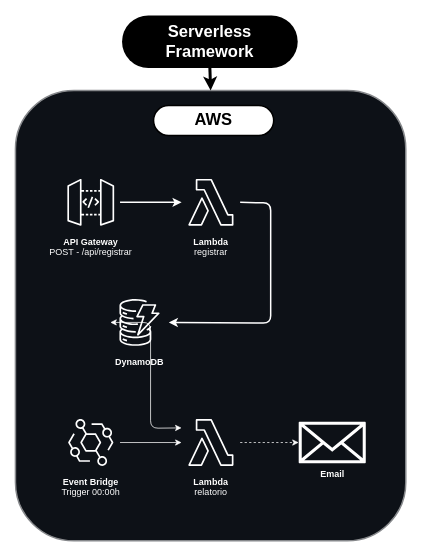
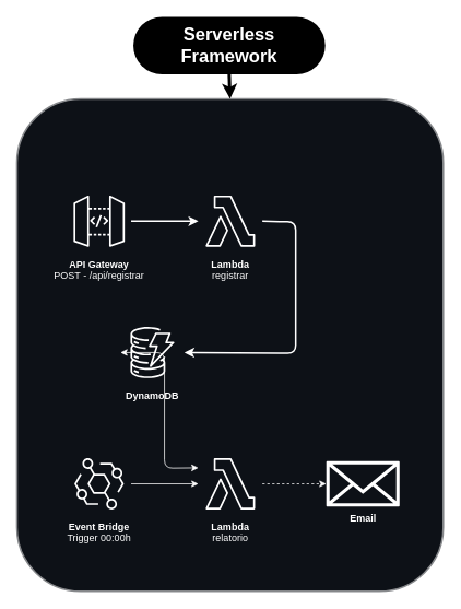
  <mxCell id="0" />
  <mxCell id="1" parent="0" />
  <mxCell id="2" value="" style="rounded=1;whiteSpace=wrap;html=1;movable=1;resizable=1;rotatable=1;deletable=1;editable=1;locked=0;connectable=1;strokeColor=#86888B;fillColor=#0D1117;strokeWidth=2;" parent="1" vertex="1"><mxGeometry x="20" y="120" width="520" height="600" as="geometry" /></mxCell>
  <mxCell id="3" value="&lt;b&gt;&lt;font style=&quot;color: rgb(255, 255, 255);&quot;&gt;DynamoDB&lt;/font&gt;&lt;/b&gt;" style="sketch=0;points=[[0,0,0],[0.25,0,0],[0.5,0,0],[0.75,0,0],[1,0,0],[0,1,0],[0.25,1,0],[0.5,1,0],[0.75,1,0],[1,1,0],[0,0.25,0],[0,0.5,0],[0,0.75,0],[1,0.25,0],[1,0.5,0],[1,0.75,0]];outlineConnect=0;dashed=0;verticalLabelPosition=bottom;verticalAlign=top;align=center;html=1;fontSize=12;fontStyle=0;aspect=fixed;shape=mxgraph.aws4.resourceIcon;resIcon=mxgraph.aws4.dynamodb;movable=0;resizable=0;rotatable=0;deletable=0;editable=0;locked=1;connectable=0;fillColor=none;strokeColor=#FFFFFF;" parent="1" vertex="1"><mxGeometry x="146.33" y="390" width="78" height="78" as="geometry" /></mxCell>
  <mxCell id="4" value="&lt;div&gt;&lt;b&gt;&lt;font style=&quot;color: rgb(255, 255, 255);&quot;&gt;Lambda&lt;/font&gt;&lt;/b&gt;&lt;/div&gt;&lt;font style=&quot;color: rgb(255, 255, 255);&quot;&gt;relatorio&lt;/font&gt;" style="sketch=0;points=[[0,0,0],[0.25,0,0],[0.5,0,0],[0.75,0,0],[1,0,0],[0,1,0],[0.25,1,0],[0.5,1,0],[0.75,1,0],[1,1,0],[0,0.25,0],[0,0.5,0],[0,0.75,0],[1,0.25,0],[1,0.5,0],[1,0.75,0]];outlineConnect=0;fontColor=#232F3E;fillColor=none;strokeColor=light-dark(#FFFFFF,#121212);dashed=0;verticalLabelPosition=bottom;verticalAlign=top;align=center;html=1;fontSize=12;fontStyle=0;aspect=fixed;shape=mxgraph.aws4.resourceIcon;resIcon=mxgraph.aws4.lambda;movable=0;resizable=0;rotatable=0;deletable=0;editable=0;locked=1;connectable=0;" parent="1" vertex="1"><mxGeometry x="241.33" y="550" width="78" height="78" as="geometry" /></mxCell>
  <mxCell id="5" value="&lt;b&gt;&lt;font style=&quot;color: rgb(255, 255, 255);&quot;&gt;Event Bridge&lt;/font&gt;&lt;/b&gt;&lt;div&gt;&lt;font style=&quot;color: rgb(255, 255, 255);&quot;&gt;Trigger 00:00h&lt;/font&gt;&lt;/div&gt;" style="sketch=0;points=[[0,0,0],[0.25,0,0],[0.5,0,0],[0.75,0,0],[1,0,0],[0,1,0],[0.25,1,0],[0.5,1,0],[0.75,1,0],[1,1,0],[0,0.25,0],[0,0.5,0],[0,0.75,0],[1,0.25,0],[1,0.5,0],[1,0.75,0]];outlineConnect=0;fontColor=#232F3E;fillColor=none;strokeColor=light-dark(#FFFFFF,#121212);dashed=0;verticalLabelPosition=bottom;verticalAlign=top;align=center;html=1;fontSize=12;fontStyle=0;aspect=fixed;shape=mxgraph.aws4.resourceIcon;resIcon=mxgraph.aws4.eventbridge;movable=0;resizable=0;rotatable=0;deletable=0;editable=0;locked=1;connectable=0;" parent="1" vertex="1"><mxGeometry x="81.33" y="550" width="78" height="78" as="geometry" /></mxCell>
  <mxCell id="6" value="&lt;b&gt;&lt;font style=&quot;color: rgb(255, 255, 255);&quot;&gt;API Gateway&lt;/font&gt;&lt;/b&gt;&lt;div&gt;&lt;font style=&quot;color: rgb(255, 255, 255);&quot;&gt;POST - /api/registrar&lt;/font&gt;&lt;/div&gt;" style="sketch=0;points=[[0,0,0],[0.25,0,0],[0.5,0,0],[0.75,0,0],[1,0,0],[0,1,0],[0.25,1,0],[0.5,1,0],[0.75,1,0],[1,1,0],[0,0.25,0],[0,0.5,0],[0,0.75,0],[1,0.25,0],[1,0.5,0],[1,0.75,0]];outlineConnect=0;fontColor=#232F3E;fillColor=none;strokeColor=#FFFFFF;dashed=0;verticalLabelPosition=bottom;verticalAlign=top;align=center;html=1;fontSize=12;fontStyle=0;aspect=fixed;shape=mxgraph.aws4.resourceIcon;resIcon=mxgraph.aws4.api_gateway;movable=0;resizable=0;rotatable=0;deletable=0;editable=0;locked=1;connectable=0;" parent="1" vertex="1"><mxGeometry x="81.33" y="230" width="78" height="78" as="geometry" /></mxCell>
  <mxCell id="7" value="&lt;b&gt;&lt;font style=&quot;color: rgb(255, 255, 255);&quot;&gt;Lambda&lt;/font&gt;&lt;/b&gt;&lt;div&gt;&lt;font style=&quot;color: rgb(255, 255, 255);&quot;&gt;registrar&lt;/font&gt;&lt;/div&gt;" style="sketch=0;points=[[0,0,0],[0.25,0,0],[0.5,0,0],[0.75,0,0],[1,0,0],[0,1,0],[0.25,1,0],[0.5,1,0],[0.75,1,0],[1,1,0],[0,0.25,0],[0,0.5,0],[0,0.75,0],[1,0.25,0],[1,0.5,0],[1,0.75,0]];outlineConnect=0;dashed=0;verticalLabelPosition=bottom;verticalAlign=top;align=center;html=1;fontSize=12;fontStyle=0;aspect=fixed;shape=mxgraph.aws4.resourceIcon;resIcon=mxgraph.aws4.lambda;horizontal=1;movable=0;resizable=0;rotatable=0;deletable=0;editable=0;locked=1;connectable=0;fillColor=none;strokeColor=#FFFFFF;" parent="1" vertex="1"><mxGeometry x="241.33" y="230" width="78" height="78" as="geometry" /></mxCell>
  <mxCell id="8" value="" style="endArrow=classic;html=1;entryX=0;entryY=0.5;entryDx=0;entryDy=0;entryPerimeter=0;exitX=1;exitY=0.5;exitDx=0;exitDy=0;exitPerimeter=0;strokeWidth=2;movable=0;resizable=0;rotatable=0;deletable=0;editable=0;locked=1;connectable=0;strokeColor=light-dark(#ffffff, #ededed);" parent="1" source="6" target="7" edge="1"><mxGeometry width="50" height="50" relative="1" as="geometry"><mxPoint x="270" y="450" as="sourcePoint" /><mxPoint x="320" y="400" as="targetPoint" /></mxGeometry></mxCell>
  <mxCell id="9" value="" style="endArrow=classic;html=1;entryX=0;entryY=0.5;entryDx=0;entryDy=0;entryPerimeter=0;exitX=1;exitY=0.5;exitDx=0;exitDy=0;exitPerimeter=0;movable=0;resizable=0;rotatable=0;deletable=0;editable=0;locked=1;connectable=0;strokeColor=#FCFCFC;" parent="1" source="5" target="4" edge="1"><mxGeometry width="50" height="50" relative="1" as="geometry"><mxPoint x="168" y="339" as="sourcePoint" /><mxPoint x="250" y="339" as="targetPoint" /></mxGeometry></mxCell>
  <mxCell id="10" value="" style="endArrow=classic;startArrow=classic;html=1;entryX=0;entryY=0.5;entryDx=0;entryDy=0;entryPerimeter=0;exitX=0;exitY=0.25;exitDx=0;exitDy=0;exitPerimeter=0;movable=0;resizable=0;rotatable=0;deletable=0;editable=0;locked=1;connectable=0;strokeColor=light-dark(#ffffff, #ededed);" parent="1" source="4" target="3" edge="1"><mxGeometry width="50" height="50" relative="1" as="geometry"><mxPoint x="240" y="570" as="sourcePoint" /><mxPoint x="360" y="470" as="targetPoint" /><Array as="points"><mxPoint x="200" y="570" /><mxPoint x="200" y="429" /></Array></mxGeometry></mxCell>
  <mxCell id="11" value="" style="endArrow=classic;html=1;exitX=1;exitY=0.5;exitDx=0;exitDy=0;exitPerimeter=0;movable=0;resizable=0;rotatable=0;deletable=0;editable=0;locked=1;connectable=0;strokeColor=#FAFAFA;dashed=1;" parent="1" source="4" target="16" edge="1"><mxGeometry width="50" height="50" relative="1" as="geometry"><mxPoint x="310" y="560" as="sourcePoint" /><mxPoint x="396" y="610" as="targetPoint" /></mxGeometry></mxCell>
  <mxCell id="12" value="" style="endArrow=classic;html=1;entryX=1;entryY=0.5;entryDx=0;entryDy=0;entryPerimeter=0;exitX=1;exitY=0.5;exitDx=0;exitDy=0;exitPerimeter=0;strokeWidth=2;movable=0;resizable=0;rotatable=0;deletable=0;editable=0;locked=1;connectable=0;strokeColor=#FFFFFF;" parent="1" source="7" target="3" edge="1"><mxGeometry width="50" height="50" relative="1" as="geometry"><mxPoint x="430" y="420" as="sourcePoint" /><mxPoint x="480" y="370" as="targetPoint" /><Array as="points"><mxPoint x="360" y="270" /><mxPoint x="360" y="430" /></Array></mxGeometry></mxCell>
- <mxCell id="13" value="&lt;b&gt;&lt;font style=&quot;font-size: 22px; color: rgb(0, 0, 0);&quot;&gt;AWS&lt;/font&gt;&lt;/b&gt;" style="rounded=1;whiteSpace=wrap;html=1;fillColor=light-dark(#ffffff, #b65e00);fontColor=#000000;strokeColor=default;arcSize=50;strokeWidth=2;movable=0;resizable=0;rotatable=0;deletable=0;editable=0;locked=1;connectable=0;" parent="1" vertex="1"><mxGeometry x="204" y="140" width="160" height="40" as="geometry" /></mxCell>
  <mxCell id="14" value="&lt;b&gt;&lt;font style=&quot;font-size: 22px; color: rgb(255, 255, 255);&quot;&gt;Serverless Framework&lt;/font&gt;&lt;/b&gt;" style="rounded=1;whiteSpace=wrap;html=1;fillColor=light-dark(#000000, #b65e00);fontColor=#000000;strokeColor=none;arcSize=50;strokeWidth=3;movable=0;resizable=0;rotatable=0;deletable=0;editable=0;locked=1;connectable=0;" parent="1" vertex="1"><mxGeometry x="162" y="20" width="234" height="70" as="geometry" /></mxCell>
  <mxCell id="15" value="" style="endArrow=classic;html=1;entryX=0.5;entryY=0;entryDx=0;entryDy=0;exitX=0.5;exitY=1;exitDx=0;exitDy=0;strokeWidth=4;movable=0;resizable=0;rotatable=0;deletable=0;editable=0;locked=1;connectable=0;rounded=1;curved=0;jumpSize=6;" parent="1" source="14" target="2" edge="1"><mxGeometry width="50" height="50" relative="1" as="geometry"><mxPoint x="200" y="250" as="sourcePoint" /><mxPoint x="250" y="200" as="targetPoint" /></mxGeometry></mxCell>
  <mxCell id="16" value="&lt;b&gt;&lt;font style=&quot;color: rgb(255, 255, 255);&quot;&gt;Email&lt;/font&gt;&lt;/b&gt;" style="sketch=0;outlineConnect=0;fontColor=#232F3E;gradientColor=none;fillColor=default;strokeColor=#FFFFFF;dashed=0;verticalLabelPosition=bottom;verticalAlign=top;align=center;html=1;fontSize=12;fontStyle=0;aspect=fixed;pointerEvents=1;shape=mxgraph.aws4.email_2;fillStyle=auto;strokeWidth=2;spacing=2;movable=0;resizable=0;rotatable=0;deletable=0;editable=0;locked=1;connectable=0;" parent="1" vertex="1"><mxGeometry x="397.33" y="560.94" width="89.34" height="56.13" as="geometry" /></mxCell>
